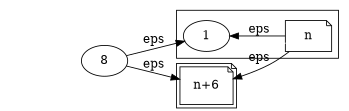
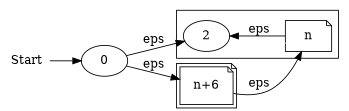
  digraph {
    rankdir=LR
    node [shape=ellipse]
-   1
+   1 [label=2]
    n [shape=note]
    n3 [label="n+6" peripheries=2 shape=note]
-   0 [label=8]
+   Start [shape=plaintext]
+   0
    subgraph cluster_1 {
      1
      n
    }
    1 -> n [color=white]
    n -> 1 [constraint=false label=eps]
-   n -> n3 [label=eps]
+   n3 -> n [label=eps]
+   Start -> 0
    0 -> 1 [label=eps]
    0 -> n3 [label=eps]
  }
